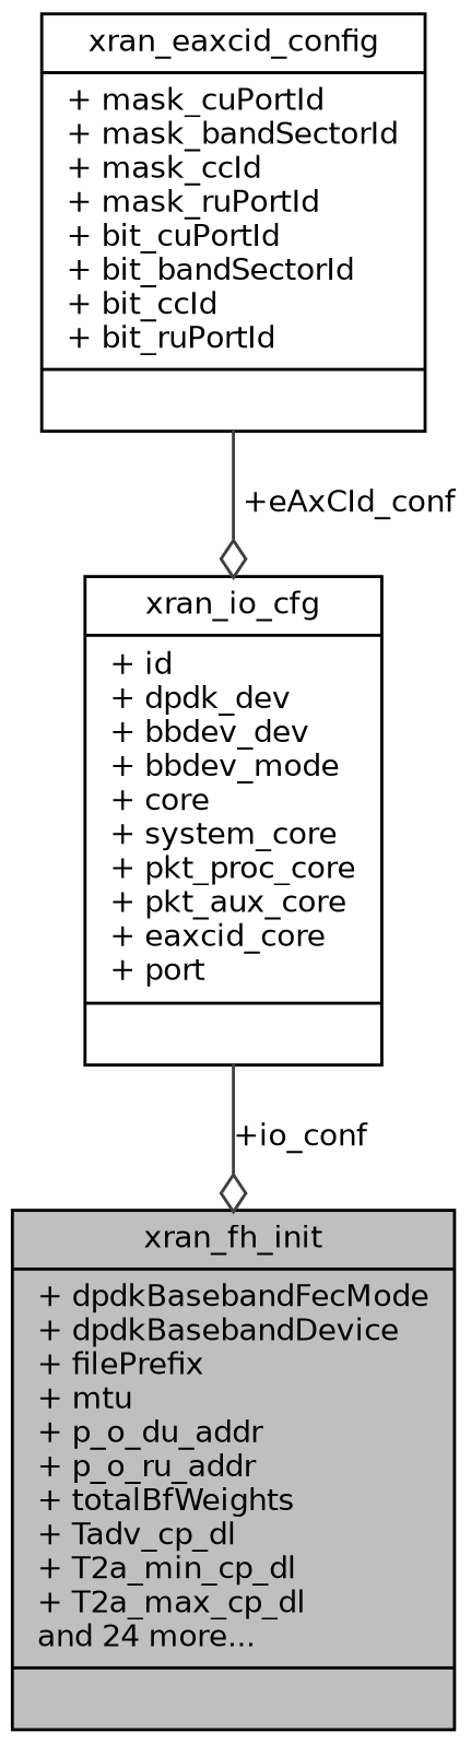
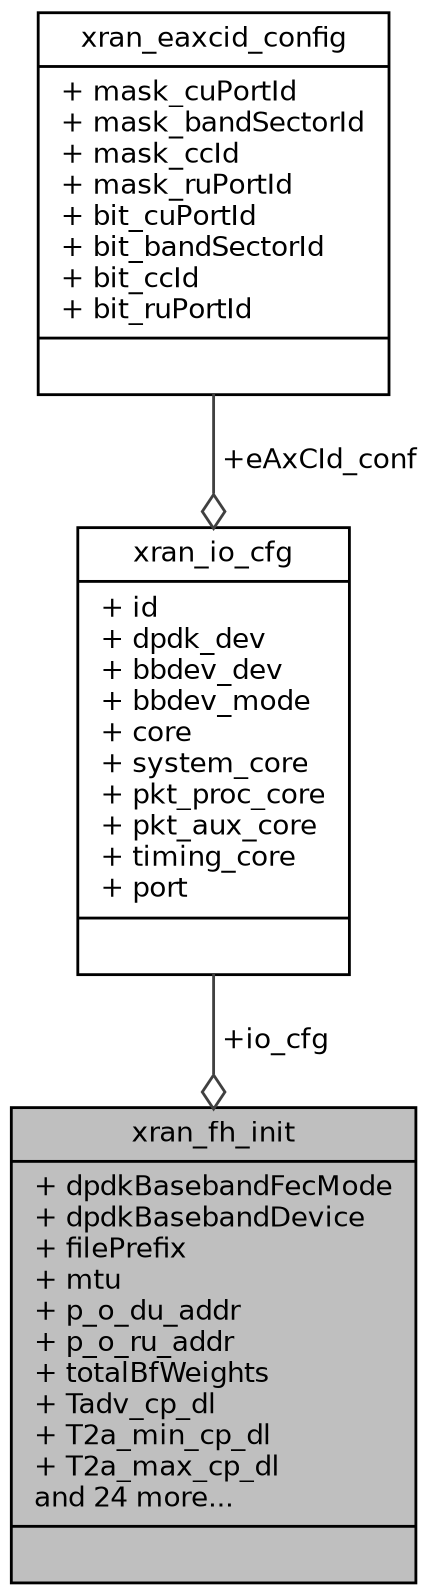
  digraph {
    node [color=black fillcolor=white fontname=Helvetica fontsize=10 shape=record style=filled]
    edge [arrowhead=odiamond color=grey25 fontname=Helvetica fontsize=10 labelfontname=Helvetica labelfontsize=10 style=solid]
    n1 [fillcolor=grey75 fontcolor=black height=0.2 label="{xran_fh_init\n|+ dpdkBasebandFecMode\l+ dpdkBasebandDevice\l+ filePrefix\l+ mtu\l+ p_o_du_addr\l+ p_o_ru_addr\l+ totalBfWeights\l+ Tadv_cp_dl\l+ T2a_min_cp_dl\l+ T2a_max_cp_dl\land 24 more...\l|}" width=0.4]
    n2 [height=0.2 label="{xran_eaxcid_config\n|+ mask_cuPortId\l+ mask_bandSectorId\l+ mask_ccId\l+ mask_ruPortId\l+ bit_cuPortId\l+ bit_bandSectorId\l+ bit_ccId\l+ bit_ruPortId\l|}" width=0.4]
-   n3 [height=0.2 label="{xran_io_cfg\n|+ id\l+ dpdk_dev\l+ bbdev_dev\l+ bbdev_mode\l+ core\l+ system_core\l+ pkt_proc_core\l+ pkt_aux_core\l+ eaxcid_core\l+ port\l|}" width=0.4]
+   n3 [height=0.2 label="{xran_io_cfg\n|+ id\l+ dpdk_dev\l+ bbdev_dev\l+ bbdev_mode\l+ core\l+ system_core\l+ pkt_proc_core\l+ pkt_aux_core\l+ timing_core\l+ port\l|}" width=0.4]
    n2 -> n3 [label=" +eAxCId_conf"]
-   n3 -> n1 [label=" +io_conf"]
+   n3 -> n1 [label=" +io_cfg"]
  }
